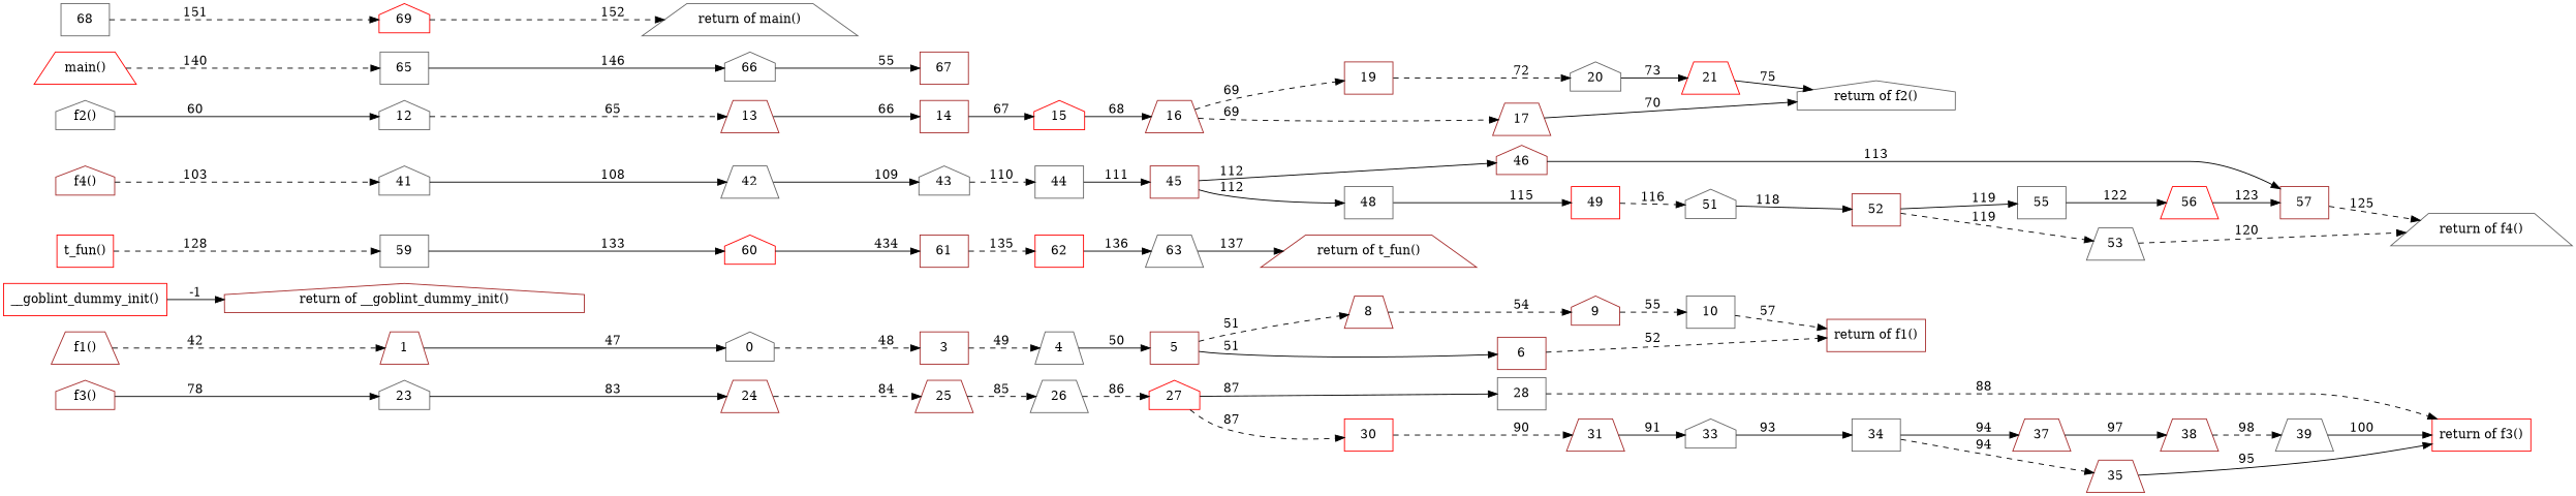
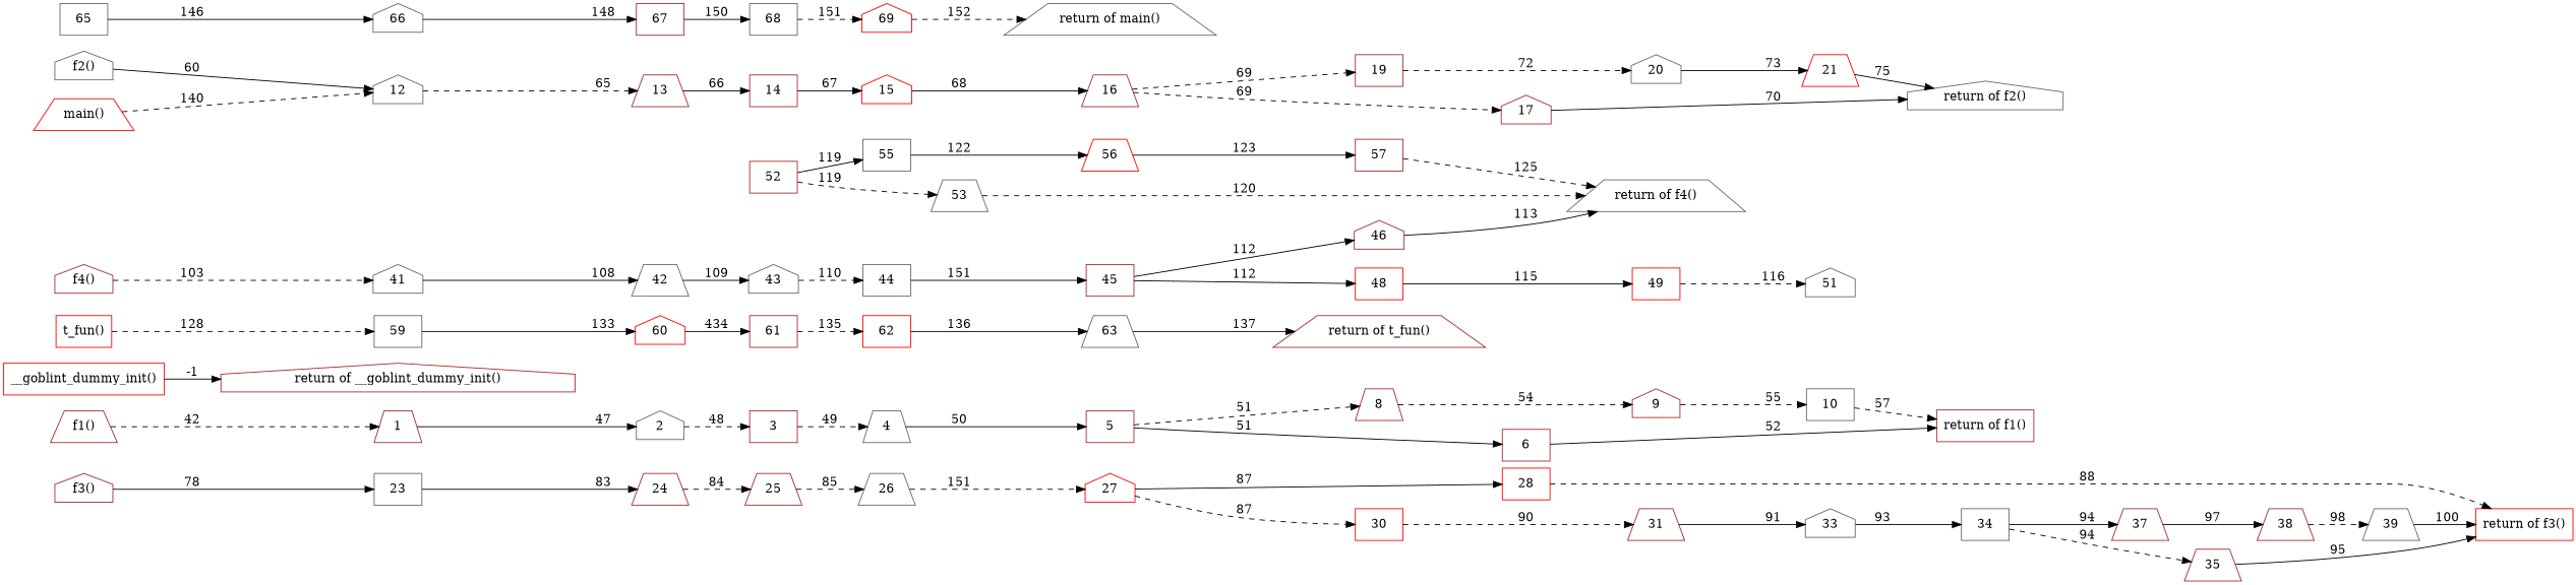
  digraph {
    rankdir=LR
    node [color=brown shape=box]
    edge [style=solid]
    27 [color=red shape=house]
-   28 [color=gray40]
+   28 [color=red]
    30 [color=red]
    n4 [color=red label="return of f3()"]
    31 [shape=trapezium]
    25 [shape=trapezium]
    26 [color=gray40 shape=trapezium]
    n8 [label="f3()" shape=house]
-   23 [color=gray40 shape=house]
+   23 [color=gray40]
    24 [shape=trapezium]
    8 [shape=trapezium]
    5
    6
    9 [shape=house]
    n15 [label="return of f1()"]
    10 [color=gray40]
    n17 [color=red label="__goblint_dummy_init()"]
    n18 [label="return of __goblint_dummy_init()" shape=house]
    59 [color=gray40]
    60 [color=red shape=house]
    61
    62 [color=red]
    46 [shape=house]
    45
-   48 [color=gray40]
+   48 [color=red]
    n26 [color=gray40 label="return of f4()" shape=trapezium]
    49 [color=red]
    63 [color=gray40 shape=trapezium]
    n29 [label="return of t_fun()" shape=trapezium]
    16 [shape=trapezium]
    19
-   17 [shape=trapezium]
+   17 [shape=house]
    20 [color=gray40 shape=house]
    n34 [color=gray40 label="return of f2()" shape=house]
    21 [color=red shape=trapezium]
    13 [shape=trapezium]
    14
    15 [color=red shape=house]
    34 [color=gray40]
    37 [shape=trapezium]
    35 [shape=trapezium]
    38 [shape=trapezium]
    39 [color=gray40 shape=trapezium]
    51 [color=gray40 shape=house]
    33 [color=gray40 shape=house]
    n46 [label="f4()" shape=house]
    41 [color=gray40 shape=house]
    42 [color=gray40 shape=trapezium]
    43 [color=gray40 shape=house]
    4 [color=gray40 shape=trapezium]
    65 [color=gray40]
    66 [color=gray40 shape=house]
    67
    68 [color=gray40]
    1 [shape=trapezium]
-   2 [color=gray40 shape=house label=0]
+   2 [color=gray40 shape=house]
    3
    55 [color=gray40]
    52
    53 [color=gray40 shape=trapezium]
    56 [color=red shape=trapezium]
    57
    44 [color=gray40]
    n64 [color=gray40 label="f2()" shape=house]
    12 [color=gray40 shape=house]
    69 [color=red shape=house]
    n67 [color=gray40 label="return of main()" shape=trapezium]
    n68 [color=red label="t_fun()"]
    n69 [label="f1()" shape=trapezium]
    n70 [color=red label="main()" shape=trapezium]
    27 -> 28 [label=87]
    27 -> 30 [label=87 style=dashed]
    28 -> n4 [label=88 style=dashed]
    30 -> 31 [label=90 style=dashed]
    31 -> 33 [label=91]
    25 -> 26 [label=85 style=dashed]
-   26 -> 27 [label=86 style=dashed]
+   26 -> 27 [label=151 style=dashed]
    n8 -> 23 [label=78]
    23 -> 24 [label=83]
    24 -> 25 [label=84 style=dashed]
    8 -> 9 [label=54 style=dashed]
    5 -> 8 [label=51 style=dashed]
    5 -> 6 [label=51]
-   6 -> n15 [label=52 style=dashed]
+   6 -> n15 [label=52]
    9 -> 10 [label=55 style=dashed]
    10 -> n15 [label=57 style=dashed]
    n17 -> n18 [label=-1]
    59 -> 60 [label=133]
    60 -> 61 [label=434]
    61 -> 62 [label=135 style=dashed]
    62 -> 63 [label=136]
-   46 -> 57 [label=113]
+   46 -> n26 [label=113]
    45 -> 46 [label=112]
    45 -> 48 [label=112]
    48 -> 49 [label=115]
    49 -> 51 [label=116 style=dashed]
    63 -> n29 [label=137]
    16 -> 19 [label=69 style=dashed]
    16 -> 17 [label=69 style=dashed]
    19 -> 20 [label=72 style=dashed]
    17 -> n34 [label=70]
    20 -> 21 [label=73]
    21 -> n34 [label=75]
    13 -> 14 [label=66]
    14 -> 15 [label=67]
    15 -> 16 [label=68]
    34 -> 37 [label=94]
    34 -> 35 [label=94 style=dashed]
    37 -> 38 [label=97]
    35 -> n4 [label=95]
    38 -> 39 [label=98 style=dashed]
    39 -> n4 [label=100]
-   51 -> 52 [label=118]
    33 -> 34 [label=93]
    n46 -> 41 [label=103 style=dashed]
    41 -> 42 [label=108]
    42 -> 43 [label=109]
    43 -> 44 [label=110 style=dashed]
    4 -> 5 [label=50]
    65 -> 66 [label=146]
-   66 -> 67 [label=55]
+   66 -> 67 [label=148]
+   67 -> 68 [label=150]
    68 -> 69 [label=151 style=dashed]
    1 -> 2 [label=47]
    2 -> 3 [label=48 style=dashed]
    3 -> 4 [label=49 style=dashed]
    55 -> 56 [label=122]
    52 -> 55 [label=119]
    52 -> 53 [label=119 style=dashed]
    53 -> n26 [label=120 style=dashed]
    56 -> 57 [label=123]
    57 -> n26 [label=125 style=dashed]
-   44 -> 45 [label=111]
+   44 -> 45 [label=151]
    n64 -> 12 [label=60]
    12 -> 13 [label=65 style=dashed]
    69 -> n67 [label=152 style=dashed]
    n68 -> 59 [label=128 style=dashed]
    n69 -> 1 [label=42 style=dashed]
-   n70 -> 65 [label=140 style=dashed]
+   n70 -> 12 [label=140 style=dashed]
  }
